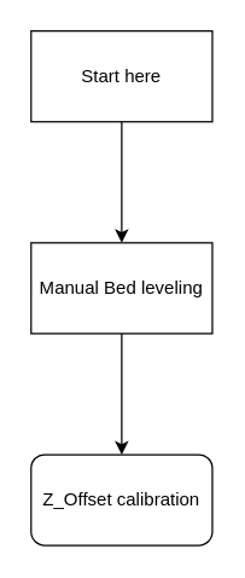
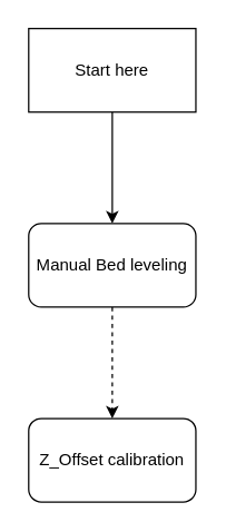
  <mxCell id="0" />
  <mxCell id="1" parent="0" />
  <mxCell id="2" value="" style="edgeStyle=orthogonalEdgeStyle;rounded=0;orthogonalLoop=1;jettySize=auto;html=1;" edge="1" parent="1" source="3" target="5"><mxGeometry relative="1" as="geometry" /></mxCell>
  <mxCell id="3" value="Start here" style="rounded=0;whiteSpace=wrap;html=1;" vertex="1" parent="1"><mxGeometry x="20" y="20" width="120" height="60" as="geometry" /></mxCell>
- <mxCell id="4" value="" style="edgeStyle=orthogonalEdgeStyle;rounded=0;orthogonalLoop=1;jettySize=auto;html=1;" edge="1" parent="1" source="5" target="6"><mxGeometry relative="1" as="geometry" /></mxCell>
- <mxCell id="5" value="Manual Bed leveling" style="whiteSpace=wrap;html=1;rounded=0;" vertex="1" parent="1"><mxGeometry x="20" y="160" width="120" height="60" as="geometry" /></mxCell>
+ <mxCell id="4" value="" style="edgeStyle=orthogonalEdgeStyle;rounded=0;orthogonalLoop=1;jettySize=auto;html=1;dashed=1;" edge="1" parent="1" source="5" target="6"><mxGeometry relative="1" as="geometry" /></mxCell>
+ <mxCell id="5" value="Manual Bed leveling" style="whiteSpace=wrap;html=1;rounded=1;" vertex="1" parent="1"><mxGeometry x="20" y="160" width="120" height="60" as="geometry" /></mxCell>
  <mxCell id="6" value="Z_Offset calibration" style="whiteSpace=wrap;html=1;rounded=1;" vertex="1" parent="1"><mxGeometry x="20" y="300" width="120" height="60" as="geometry" /></mxCell>
